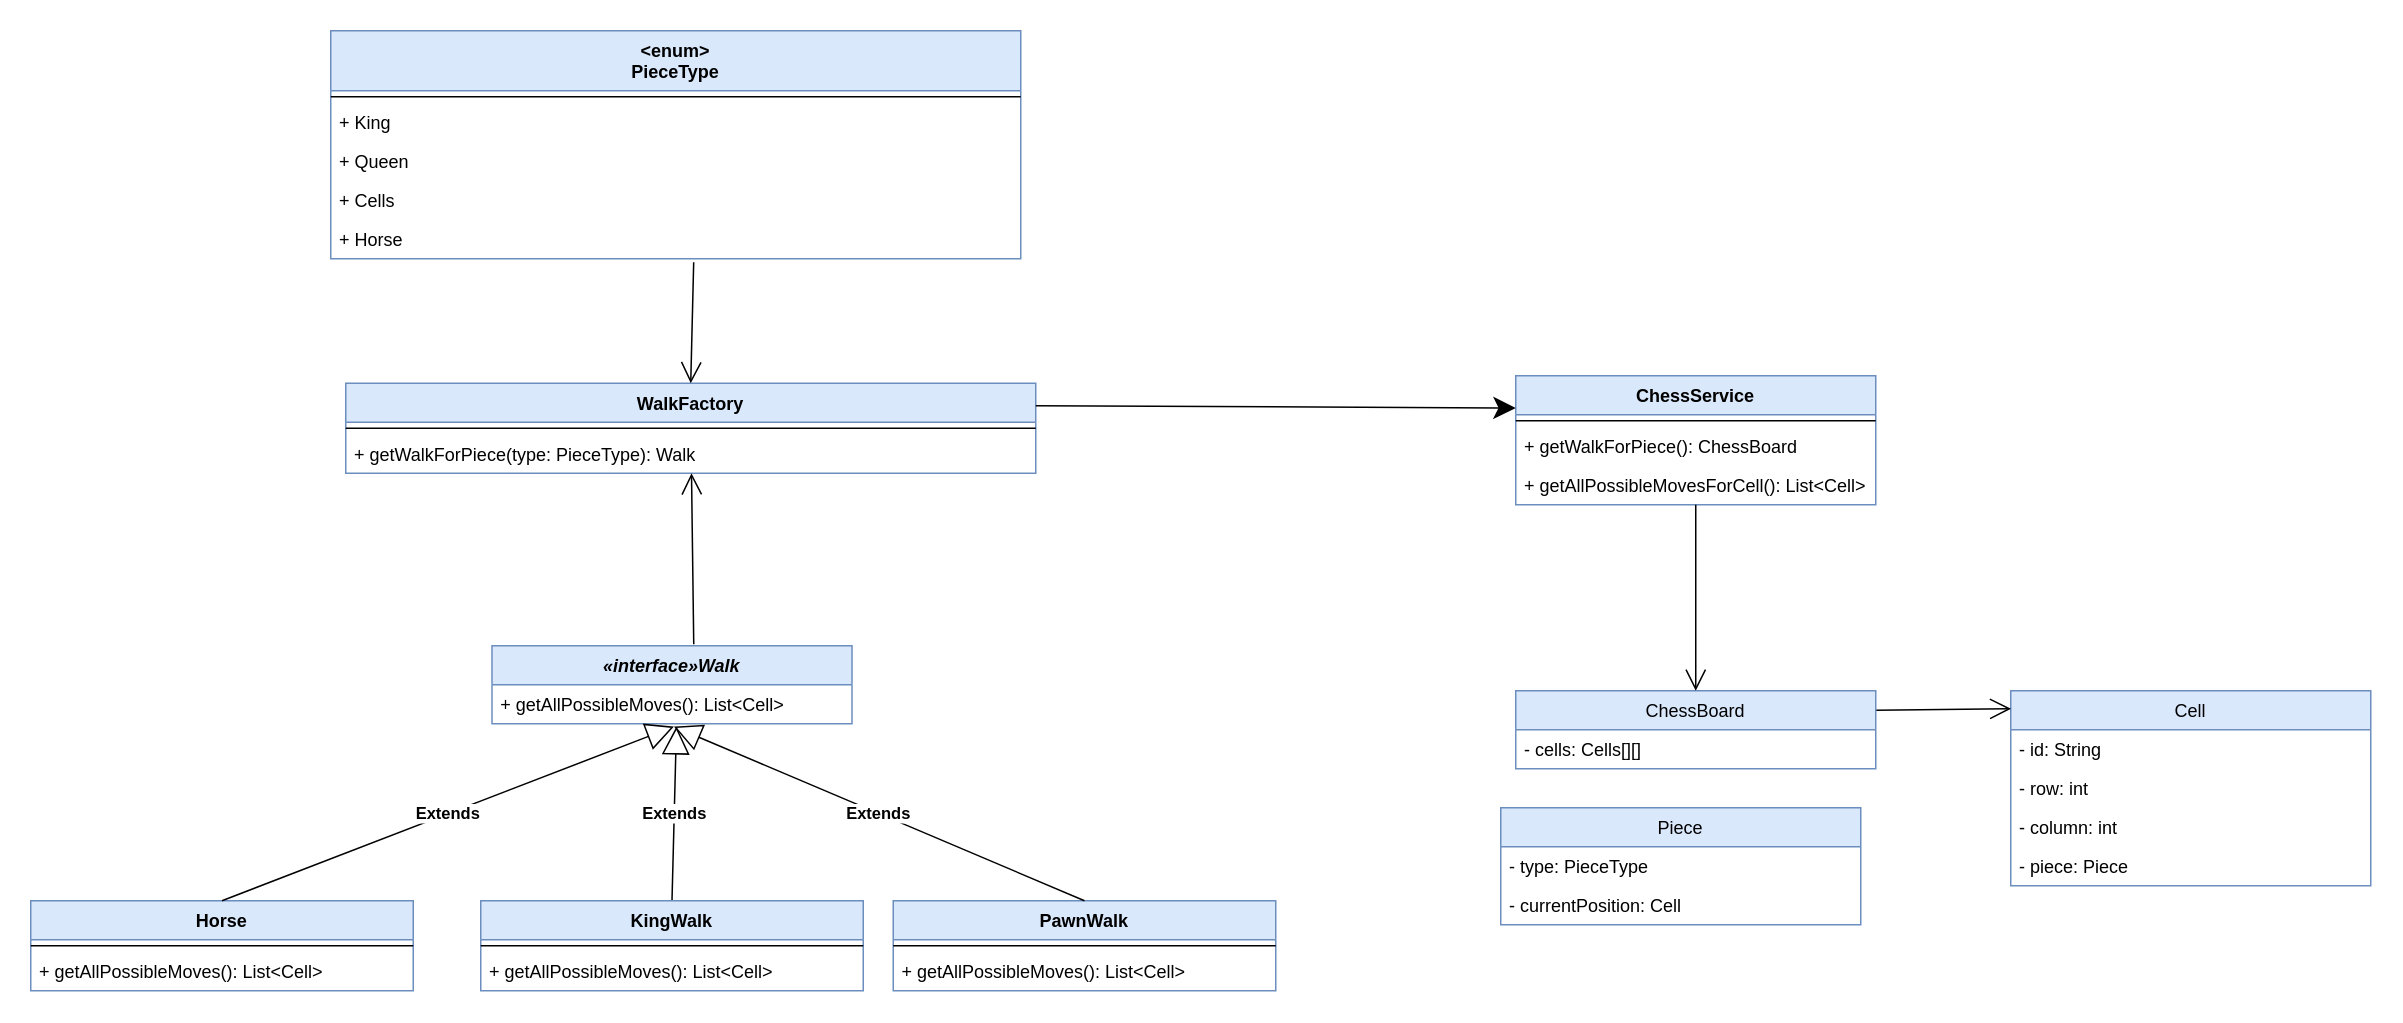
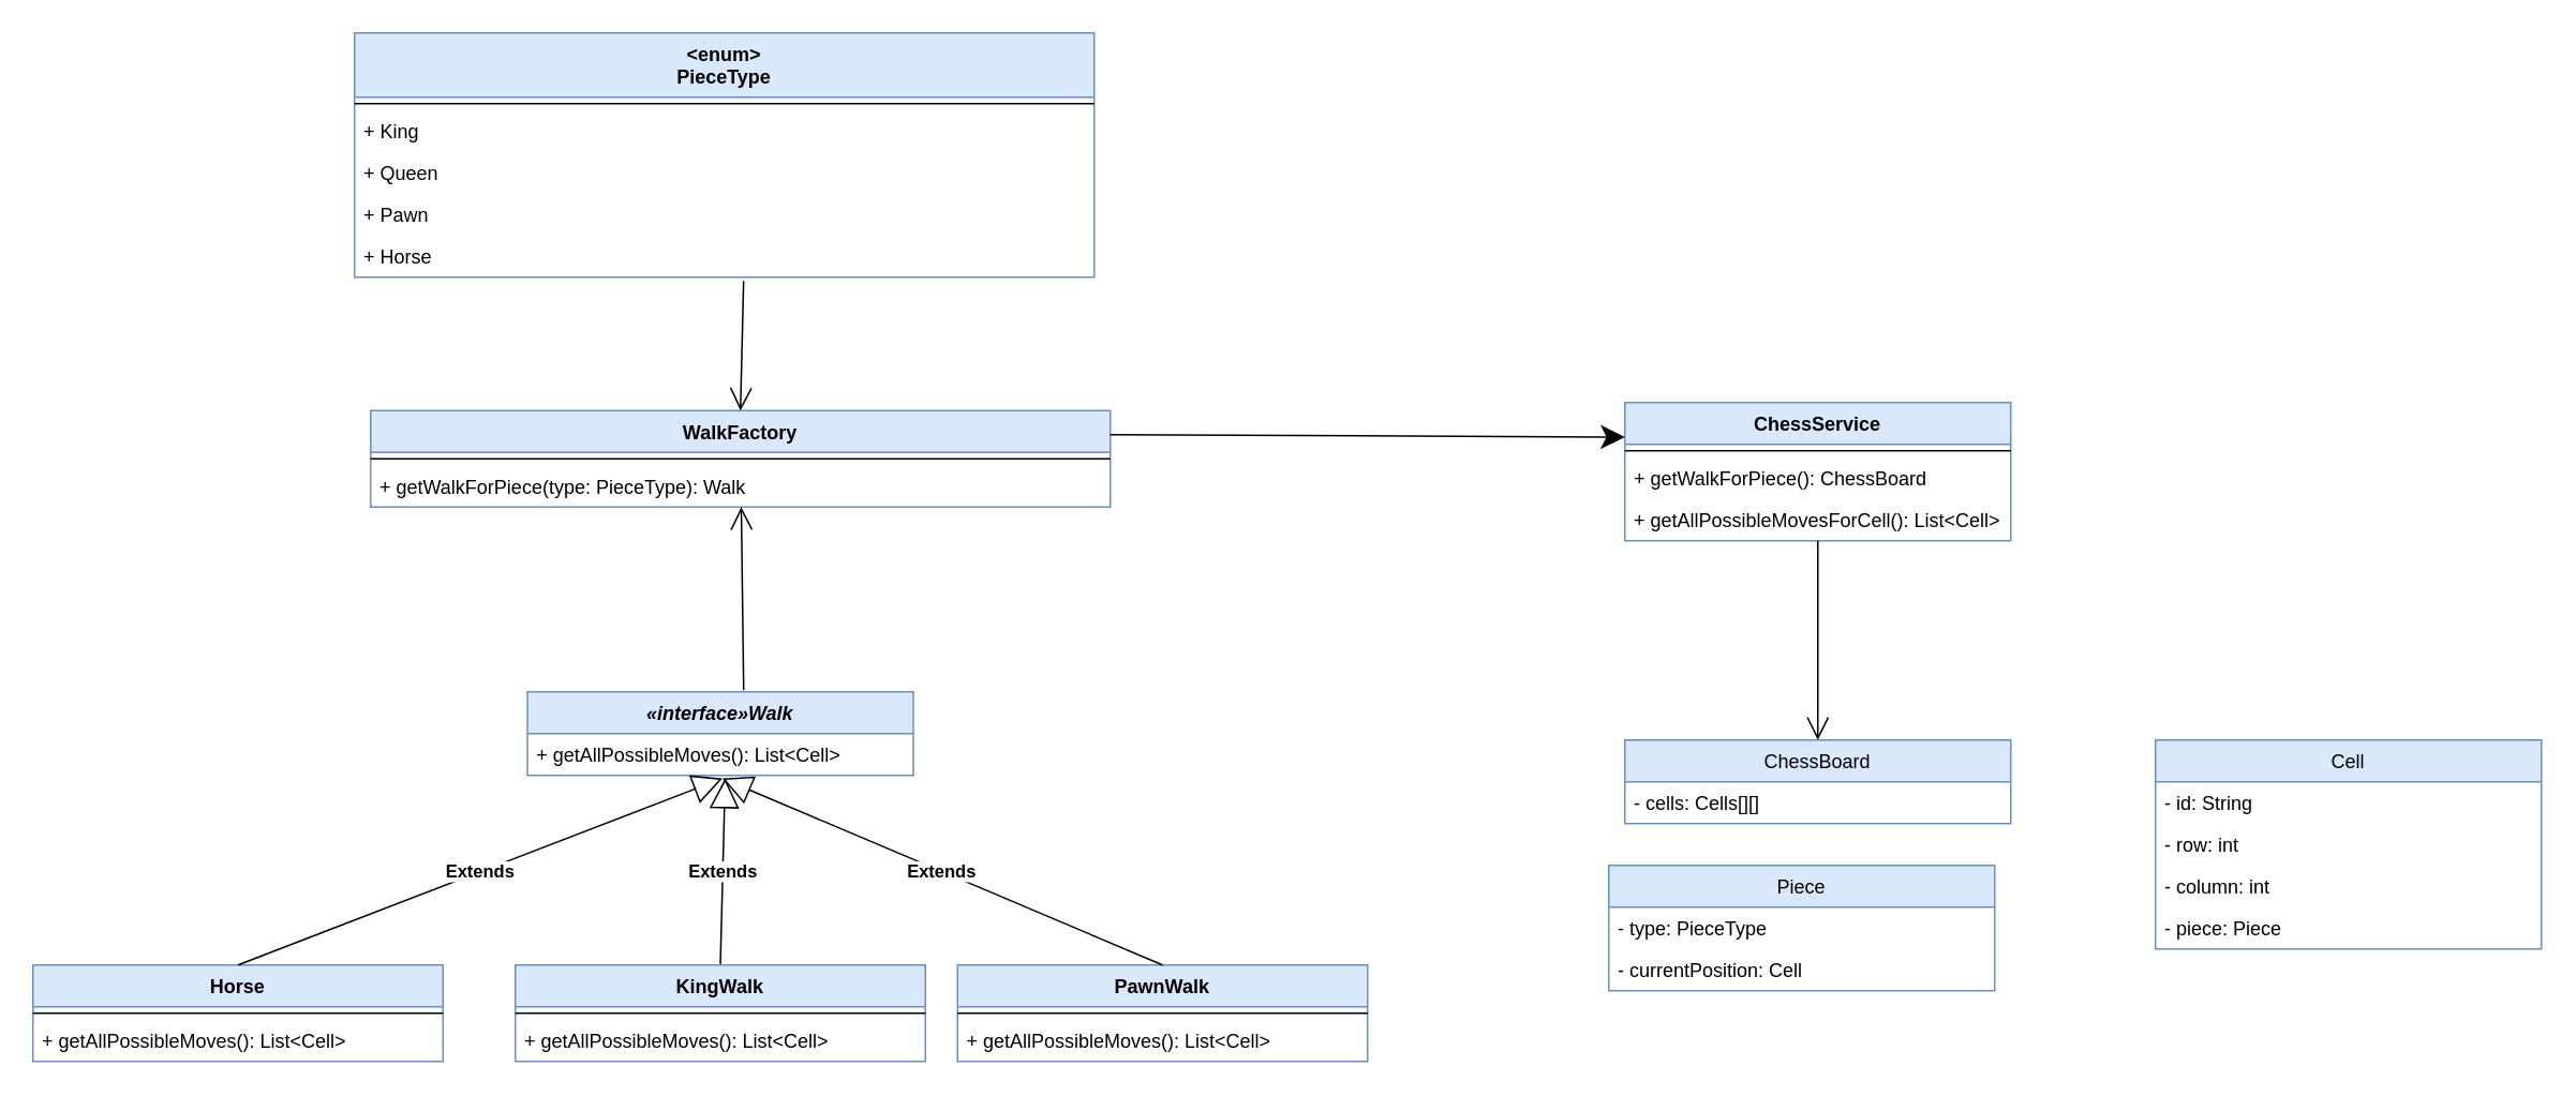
  <mxCell id="0" />
  <mxCell id="1" parent="0" />
  <mxCell id="2" value="Cell" style="swimlane;fontStyle=0;childLayout=stackLayout;horizontal=1;startSize=26;fillColor=#dae8fc;horizontalStack=0;resizeParent=1;resizeParentMax=0;resizeLast=0;collapsible=1;marginBottom=0;strokeColor=#6c8ebf;" vertex="1" parent="1"><mxGeometry x="1340" y="460" width="240" height="130" as="geometry" /></mxCell>
  <mxCell id="3" value="- id: String" style="text;strokeColor=none;fillColor=none;align=left;verticalAlign=top;spacingLeft=4;spacingRight=4;overflow=hidden;rotatable=0;points=[[0,0.5],[1,0.5]];portConstraint=eastwest;" vertex="1" parent="2"><mxGeometry y="26" width="240" height="26" as="geometry" /></mxCell>
  <mxCell id="4" value="- row: int" style="text;strokeColor=none;fillColor=none;align=left;verticalAlign=top;spacingLeft=4;spacingRight=4;overflow=hidden;rotatable=0;points=[[0,0.5],[1,0.5]];portConstraint=eastwest;" vertex="1" parent="2"><mxGeometry y="52" width="240" height="26" as="geometry" /></mxCell>
  <mxCell id="5" value="- column: int" style="text;strokeColor=none;fillColor=none;align=left;verticalAlign=top;spacingLeft=4;spacingRight=4;overflow=hidden;rotatable=0;points=[[0,0.5],[1,0.5]];portConstraint=eastwest;" vertex="1" parent="2"><mxGeometry y="78" width="240" height="26" as="geometry" /></mxCell>
  <mxCell id="6" value="- piece: Piece" style="text;strokeColor=none;fillColor=none;align=left;verticalAlign=top;spacingLeft=4;spacingRight=4;overflow=hidden;rotatable=0;points=[[0,0.5],[1,0.5]];portConstraint=eastwest;" vertex="1" parent="2"><mxGeometry y="104" width="240" height="26" as="geometry" /></mxCell>
- <mxCell id="7" value="" style="endArrow=open;endFill=1;endSize=12;html=1;rounded=0;entryX=0.001;entryY=0.092;entryDx=0;entryDy=0;exitX=1;exitY=0.25;exitDx=0;exitDy=0;entryPerimeter=0;" edge="1" parent="1" source="21" target="2"><mxGeometry width="160" relative="1" as="geometry"><mxPoint x="1139" y="220" as="sourcePoint" /><mxPoint x="1450" y="580" as="targetPoint" /><Array as="points" /></mxGeometry></mxCell>
  <mxCell id="8" value="WalkFactory" style="swimlane;fontStyle=1;align=center;verticalAlign=top;childLayout=stackLayout;horizontal=1;startSize=26;horizontalStack=0;resizeParent=1;resizeParentMax=0;resizeLast=0;collapsible=1;marginBottom=0;fillColor=#dae8fc;strokeColor=#6c8ebf;" vertex="1" parent="1"><mxGeometry x="230" y="255" width="460" height="60" as="geometry" /></mxCell>
  <mxCell id="9" value="" style="line;strokeWidth=1;fillColor=none;align=left;verticalAlign=middle;spacingTop=-1;spacingLeft=3;spacingRight=3;rotatable=0;labelPosition=right;points=[];portConstraint=eastwest;" vertex="1" parent="8"><mxGeometry y="26" width="460" height="8" as="geometry" /></mxCell>
  <mxCell id="10" value="+ getWalkForPiece(type: PieceType): Walk" style="text;strokeColor=none;fillColor=none;align=left;verticalAlign=top;spacingLeft=4;spacingRight=4;overflow=hidden;rotatable=0;points=[[0,0.5],[1,0.5]];portConstraint=eastwest;" vertex="1" parent="8"><mxGeometry y="34" width="460" height="26" as="geometry" /></mxCell>
  <mxCell id="11" value="&lt;b&gt;Extends&lt;/b&gt;" style="endArrow=block;endSize=16;endFill=0;html=1;rounded=0;exitX=0.5;exitY=0;exitDx=0;exitDy=0;entryX=0.502;entryY=1.112;entryDx=0;entryDy=0;entryPerimeter=0;" edge="1" parent="1" source="14"><mxGeometry width="160" relative="1" as="geometry"><mxPoint x="449.5" y="619" as="sourcePoint" /><mxPoint x="450.48" y="483.912" as="targetPoint" /></mxGeometry></mxCell>
  <mxCell id="12" value="«interface»Walk" style="swimlane;fontStyle=3;childLayout=stackLayout;horizontal=1;startSize=26;fillColor=#dae8fc;horizontalStack=0;resizeParent=1;resizeParentMax=0;resizeLast=0;collapsible=1;marginBottom=0;strokeColor=#6c8ebf;" vertex="1" parent="1"><mxGeometry x="327.5" y="430" width="240" height="52" as="geometry" /></mxCell>
  <mxCell id="13" value="+ getAllPossibleMoves(): List&lt;Cell&gt;" style="text;strokeColor=none;fillColor=none;align=left;verticalAlign=top;spacingLeft=4;spacingRight=4;overflow=hidden;rotatable=0;points=[[0,0.5],[1,0.5]];portConstraint=eastwest;" vertex="1" parent="12"><mxGeometry y="26" width="240" height="26" as="geometry" /></mxCell>
  <mxCell id="14" value="KingWalk" style="swimlane;fontStyle=1;align=center;verticalAlign=top;childLayout=stackLayout;horizontal=1;startSize=26;horizontalStack=0;resizeParent=1;resizeParentMax=0;resizeLast=0;collapsible=1;marginBottom=0;fillColor=#dae8fc;strokeColor=#6c8ebf;" vertex="1" parent="1"><mxGeometry x="320" y="600" width="255" height="60" as="geometry" /></mxCell>
  <mxCell id="15" value="" style="line;strokeWidth=1;fillColor=none;align=left;verticalAlign=middle;spacingTop=-1;spacingLeft=3;spacingRight=3;rotatable=0;labelPosition=right;points=[];portConstraint=eastwest;" vertex="1" parent="14"><mxGeometry y="26" width="255" height="8" as="geometry" /></mxCell>
  <mxCell id="16" value="+ getAllPossibleMoves(): List&lt;Cell&gt;" style="text;strokeColor=none;fillColor=none;align=left;verticalAlign=top;spacingLeft=4;spacingRight=4;overflow=hidden;rotatable=0;points=[[0,0.5],[1,0.5]];portConstraint=eastwest;" vertex="1" parent="14"><mxGeometry y="34" width="255" height="26" as="geometry" /></mxCell>
  <mxCell id="17" value="ChessService" style="swimlane;fontStyle=1;align=center;verticalAlign=top;childLayout=stackLayout;horizontal=1;startSize=26;horizontalStack=0;resizeParent=1;resizeParentMax=0;resizeLast=0;collapsible=1;marginBottom=0;fillColor=#dae8fc;strokeColor=#6c8ebf;" vertex="1" parent="1"><mxGeometry x="1010" y="250" width="240" height="86" as="geometry" /></mxCell>
  <mxCell id="18" value="" style="line;strokeWidth=1;fillColor=none;align=left;verticalAlign=middle;spacingTop=-1;spacingLeft=3;spacingRight=3;rotatable=0;labelPosition=right;points=[];portConstraint=eastwest;" vertex="1" parent="17"><mxGeometry y="26" width="240" height="8" as="geometry" /></mxCell>
  <mxCell id="19" value="+ getWalkForPiece(): ChessBoard" style="text;strokeColor=none;fillColor=none;align=left;verticalAlign=top;spacingLeft=4;spacingRight=4;overflow=hidden;rotatable=0;points=[[0,0.5],[1,0.5]];portConstraint=eastwest;" vertex="1" parent="17"><mxGeometry y="34" width="240" height="26" as="geometry" /></mxCell>
  <mxCell id="20" value="+ getAllPossibleMovesForCell(): List&lt;Cell&gt;" style="text;strokeColor=none;fillColor=none;align=left;verticalAlign=top;spacingLeft=4;spacingRight=4;overflow=hidden;rotatable=0;points=[[0,0.5],[1,0.5]];portConstraint=eastwest;" vertex="1" parent="17"><mxGeometry y="60" width="240" height="26" as="geometry" /></mxCell>
  <mxCell id="21" value="ChessBoard" style="swimlane;fontStyle=0;childLayout=stackLayout;horizontal=1;startSize=26;fillColor=#dae8fc;horizontalStack=0;resizeParent=1;resizeParentMax=0;resizeLast=0;collapsible=1;marginBottom=0;strokeColor=#6c8ebf;align=center;verticalAlign=middle;fontFamily=Helvetica;fontSize=12;fontColor=default;" vertex="1" parent="1"><mxGeometry x="1010" y="460" width="240" height="52" as="geometry" /></mxCell>
  <mxCell id="22" value="- cells: Cells[][]" style="text;strokeColor=none;fillColor=none;align=left;verticalAlign=top;spacingLeft=4;spacingRight=4;overflow=hidden;rotatable=0;points=[[0,0.5],[1,0.5]];portConstraint=eastwest;fontFamily=Helvetica;fontSize=12;fontColor=default;fontStyle=0;horizontal=1;" vertex="1" parent="21"><mxGeometry y="26" width="240" height="26" as="geometry" /></mxCell>
  <mxCell id="23" value="Piece" style="swimlane;fontStyle=0;childLayout=stackLayout;horizontal=1;startSize=26;fillColor=#dae8fc;horizontalStack=0;resizeParent=1;resizeParentMax=0;resizeLast=0;collapsible=1;marginBottom=0;strokeColor=#6c8ebf;align=center;verticalAlign=middle;fontFamily=Helvetica;fontSize=12;fontColor=default;" vertex="1" parent="1"><mxGeometry x="1000" y="538" width="240" height="78" as="geometry" /></mxCell>
  <mxCell id="24" value="- type: PieceType&#10;" style="text;strokeColor=none;fillColor=none;align=left;verticalAlign=top;spacingLeft=4;spacingRight=4;overflow=hidden;rotatable=0;points=[[0,0.5],[1,0.5]];portConstraint=eastwest;fontFamily=Helvetica;fontSize=12;fontColor=default;fontStyle=0;horizontal=1;" vertex="1" parent="23"><mxGeometry y="26" width="240" height="26" as="geometry" /></mxCell>
  <mxCell id="25" value="- currentPosition: Cell&#10;" style="text;strokeColor=none;fillColor=none;align=left;verticalAlign=top;spacingLeft=4;spacingRight=4;overflow=hidden;rotatable=0;points=[[0,0.5],[1,0.5]];portConstraint=eastwest;fontFamily=Helvetica;fontSize=12;fontColor=default;fontStyle=0;horizontal=1;" vertex="1" parent="23"><mxGeometry y="52" width="240" height="26" as="geometry" /></mxCell>
  <mxCell id="26" value="&lt;enum&gt;&#10;PieceType" style="swimlane;fontStyle=1;align=center;verticalAlign=top;childLayout=stackLayout;horizontal=1;startSize=40;horizontalStack=0;resizeParent=1;resizeParentMax=0;resizeLast=0;collapsible=1;marginBottom=0;fillColor=#dae8fc;strokeColor=#6c8ebf;" vertex="1" parent="1"><mxGeometry x="220" y="20" width="460" height="152" as="geometry" /></mxCell>
  <mxCell id="27" value="" style="line;strokeWidth=1;fillColor=none;align=left;verticalAlign=middle;spacingTop=-1;spacingLeft=3;spacingRight=3;rotatable=0;labelPosition=right;points=[];portConstraint=eastwest;" vertex="1" parent="26"><mxGeometry y="40" width="460" height="8" as="geometry" /></mxCell>
  <mxCell id="28" value="+ King" style="text;strokeColor=none;fillColor=none;align=left;verticalAlign=top;spacingLeft=4;spacingRight=4;overflow=hidden;rotatable=0;points=[[0,0.5],[1,0.5]];portConstraint=eastwest;" vertex="1" parent="26"><mxGeometry y="48" width="460" height="26" as="geometry" /></mxCell>
  <mxCell id="29" value="+ Queen" style="text;strokeColor=none;fillColor=none;align=left;verticalAlign=top;spacingLeft=4;spacingRight=4;overflow=hidden;rotatable=0;points=[[0,0.5],[1,0.5]];portConstraint=eastwest;" vertex="1" parent="26"><mxGeometry y="74" width="460" height="26" as="geometry" /></mxCell>
- <mxCell id="30" value="+ Cells" style="text;strokeColor=none;fillColor=none;align=left;verticalAlign=top;spacingLeft=4;spacingRight=4;overflow=hidden;rotatable=0;points=[[0,0.5],[1,0.5]];portConstraint=eastwest;" vertex="1" parent="26"><mxGeometry y="100" width="460" height="26" as="geometry" /></mxCell>
+ <mxCell id="30" value="+ Pawn" style="text;strokeColor=none;fillColor=none;align=left;verticalAlign=top;spacingLeft=4;spacingRight=4;overflow=hidden;rotatable=0;points=[[0,0.5],[1,0.5]];portConstraint=eastwest;" vertex="1" parent="26"><mxGeometry y="100" width="460" height="26" as="geometry" /></mxCell>
  <mxCell id="31" value="+ Horse" style="text;strokeColor=none;fillColor=none;align=left;verticalAlign=top;spacingLeft=4;spacingRight=4;overflow=hidden;rotatable=0;points=[[0,0.5],[1,0.5]];portConstraint=eastwest;" vertex="1" parent="26"><mxGeometry y="126" width="460" height="26" as="geometry" /></mxCell>
  <mxCell id="32" value="PawnWalk" style="swimlane;fontStyle=1;align=center;verticalAlign=top;childLayout=stackLayout;horizontal=1;startSize=26;horizontalStack=0;resizeParent=1;resizeParentMax=0;resizeLast=0;collapsible=1;marginBottom=0;fillColor=#dae8fc;strokeColor=#6c8ebf;" vertex="1" parent="1"><mxGeometry x="595" y="600" width="255" height="60" as="geometry" /></mxCell>
  <mxCell id="33" value="" style="line;strokeWidth=1;fillColor=none;align=left;verticalAlign=middle;spacingTop=-1;spacingLeft=3;spacingRight=3;rotatable=0;labelPosition=right;points=[];portConstraint=eastwest;" vertex="1" parent="32"><mxGeometry y="26" width="255" height="8" as="geometry" /></mxCell>
  <mxCell id="34" value="+ getAllPossibleMoves(): List&lt;Cell&gt;" style="text;strokeColor=none;fillColor=none;align=left;verticalAlign=top;spacingLeft=4;spacingRight=4;overflow=hidden;rotatable=0;points=[[0,0.5],[1,0.5]];portConstraint=eastwest;" vertex="1" parent="32"><mxGeometry y="34" width="255" height="26" as="geometry" /></mxCell>
  <mxCell id="35" value="Horse" style="swimlane;fontStyle=1;align=center;verticalAlign=top;childLayout=stackLayout;horizontal=1;startSize=26;horizontalStack=0;resizeParent=1;resizeParentMax=0;resizeLast=0;collapsible=1;marginBottom=0;fillColor=#dae8fc;strokeColor=#6c8ebf;" vertex="1" parent="1"><mxGeometry x="20" y="600" width="255" height="60" as="geometry" /></mxCell>
  <mxCell id="36" value="" style="line;strokeWidth=1;fillColor=none;align=left;verticalAlign=middle;spacingTop=-1;spacingLeft=3;spacingRight=3;rotatable=0;labelPosition=right;points=[];portConstraint=eastwest;" vertex="1" parent="35"><mxGeometry y="26" width="255" height="8" as="geometry" /></mxCell>
  <mxCell id="37" value="+ getAllPossibleMoves(): List&lt;Cell&gt;" style="text;strokeColor=none;fillColor=none;align=left;verticalAlign=top;spacingLeft=4;spacingRight=4;overflow=hidden;rotatable=0;points=[[0,0.5],[1,0.5]];portConstraint=eastwest;" vertex="1" parent="35"><mxGeometry y="34" width="255" height="26" as="geometry" /></mxCell>
  <mxCell id="38" value="&lt;b&gt;Extends&lt;/b&gt;" style="endArrow=block;endSize=16;endFill=0;html=1;rounded=0;exitX=0.5;exitY=0;exitDx=0;exitDy=0;entryX=0.502;entryY=1.112;entryDx=0;entryDy=0;entryPerimeter=0;" edge="1" parent="1" source="32"><mxGeometry width="160" relative="1" as="geometry"><mxPoint x="446.26" y="599.998" as="sourcePoint" /><mxPoint x="448.74" y="483.91" as="targetPoint" /></mxGeometry></mxCell>
  <mxCell id="39" value="&lt;b&gt;Extends&lt;/b&gt;" style="endArrow=block;endSize=16;endFill=0;html=1;rounded=0;exitX=0.5;exitY=0;exitDx=0;exitDy=0;entryX=0.502;entryY=1.112;entryDx=0;entryDy=0;entryPerimeter=0;" edge="1" parent="1" source="35"><mxGeometry width="160" relative="1" as="geometry"><mxPoint x="446.26" y="599.998" as="sourcePoint" /><mxPoint x="448.74" y="483.91" as="targetPoint" /></mxGeometry></mxCell>
  <mxCell id="40" value="" style="endArrow=open;endFill=1;endSize=12;html=1;rounded=0;entryX=0.5;entryY=0;entryDx=0;entryDy=0;" edge="1" parent="1" source="20" target="21"><mxGeometry width="160" relative="1" as="geometry"><mxPoint x="1075" y="351" as="sourcePoint" /><mxPoint x="1165" y="350" as="targetPoint" /><Array as="points" /></mxGeometry></mxCell>
  <mxCell id="41" value="" style="endArrow=classic;endFill=1;endSize=12;html=1;rounded=0;entryX=0;entryY=0.25;entryDx=0;entryDy=0;exitX=1;exitY=0.25;exitDx=0;exitDy=0;" edge="1" parent="1" source="8" target="17"><mxGeometry width="160" relative="1" as="geometry"><mxPoint x="790" y="390" as="sourcePoint" /><mxPoint x="820" y="274" as="targetPoint" /><Array as="points" /></mxGeometry></mxCell>
  <mxCell id="42" value="" style="endArrow=open;endFill=1;endSize=12;html=1;rounded=0;exitX=0.526;exitY=1.09;exitDx=0;exitDy=0;exitPerimeter=0;entryX=0.5;entryY=0;entryDx=0;entryDy=0;" edge="1" parent="1" source="31" target="8"><mxGeometry width="160" relative="1" as="geometry"><mxPoint x="705" y="120" as="sourcePoint" /><mxPoint x="510" y="230" as="targetPoint" /><Array as="points" /></mxGeometry></mxCell>
  <mxCell id="43" value="" style="endArrow=open;endFill=1;endSize=12;html=1;rounded=0;entryX=0.523;entryY=1.158;entryDx=0;entryDy=0;entryPerimeter=0;" edge="1" parent="1"><mxGeometry width="160" relative="1" as="geometry"><mxPoint x="462" y="429" as="sourcePoint" /><mxPoint x="460.5" y="315" as="targetPoint" /><Array as="points" /></mxGeometry></mxCell>
